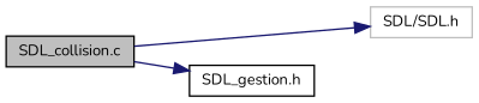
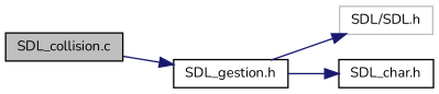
  digraph {
    fontname=Nunito
    rankdir=LR
    node [color=black fillcolor=white fontname=Nunito fontsize=10 shape=record style=filled]
    edge [color=midnightblue fontname=Nunito fontsize=10 labelfontname=Roboto labelfontsize=10 style=solid]
    n1 [fillcolor=grey75 fontcolor=black height=0.2 label="SDL_collision.c" width=0.4]
    n2 [height=0.2 label="SDL_gestion.h" width=0.4]
    n3 [color=grey75 height=0.2 label="SDL/SDL.h" width=0.4]
+   n4 [height=0.2 label="SDL_char.h" width=0.4]
    n1 -> n2
-   n1 -> n3
+   n2 -> n3
+   n2 -> n4
  }
